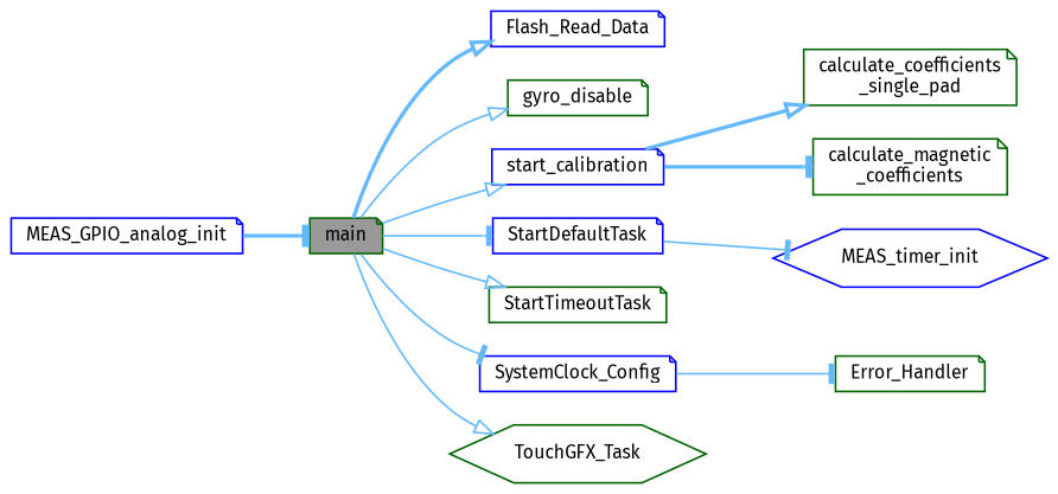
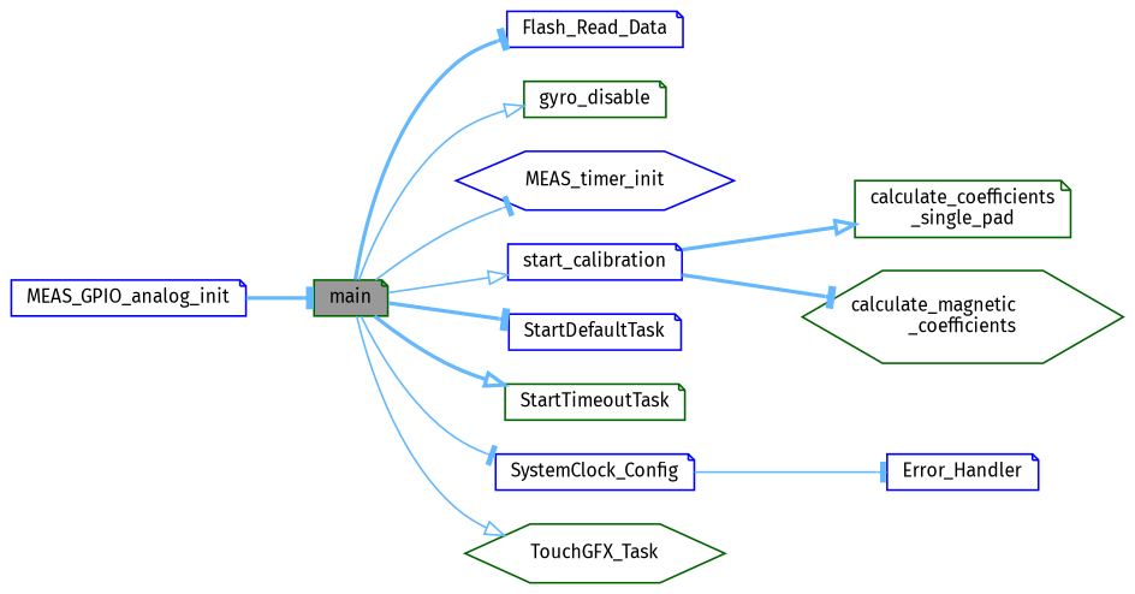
  digraph {
    fontname="Fira Sans"
    rankdir=LR
    node [color=darkgreen fillcolor=white fontname="Fira Sans" fontsize=10 shape=note style=filled]
    edge [arrowhead=onormal color=steelblue1 fontname="Fira Sans" fontsize=10 labelfontname=Helvetica labelfontsize=10 style=solid]
    n1 [fillcolor=grey60 fontcolor=black height=0.2 label=main width=0.4]
    n2 [color=blue height=0.2 label=Flash_Read_Data width=0.4]
    n3 [height=0.2 label=gyro_disable width=0.4]
    n4 [color=blue height=0.2 label=MEAS_timer_init shape=hexagon width=0.4]
    n5 [color=blue height=0.2 label=start_calibration width=0.4]
    n6 [color=blue height=0.2 label=StartDefaultTask width=0.4]
    n7 [height=0.2 label=StartTimeoutTask width=0.4]
    n8 [color=blue height=0.2 label=SystemClock_Config width=0.4]
    n9 [height=0.2 label=TouchGFX_Task shape=hexagon width=0.4]
    n10 [color=blue height=0.2 label=MEAS_GPIO_analog_init width=0.4]
    n11 [height=0.2 label="calculate_coefficients\l_single_pad" width=0.4]
-   n12 [height=0.2 label="calculate_magnetic\l_coefficients" width=0.4]
-   n13 [height=0.2 label=Error_Handler width=0.4]
-   n1 -> n2 [style=bold]
+   n12 [height=0.2 label="calculate_magnetic\l_coefficients" shape=hexagon width=0.4]
+   n13 [color=blue height=0.2 label=Error_Handler width=0.4]
+   n1 -> n2 [arrowhead=tee style=bold]
    n1 -> n3
-   n6 -> n4 [arrowhead=tee]
+   n1 -> n4 [arrowhead=tee]
    n1 -> n5
-   n1 -> n6 [arrowhead=tee]
-   n1 -> n7
+   n1 -> n6 [arrowhead=tee style=bold]
+   n1 -> n7 [style=bold]
    n1 -> n8 [arrowhead=tee]
    n1 -> n9
    n5 -> n11 [style=bold]
    n5 -> n12 [arrowhead=tee style=bold]
    n8 -> n13 [arrowhead=tee]
    n10 -> n1 [arrowhead=tee style=bold]
  }
